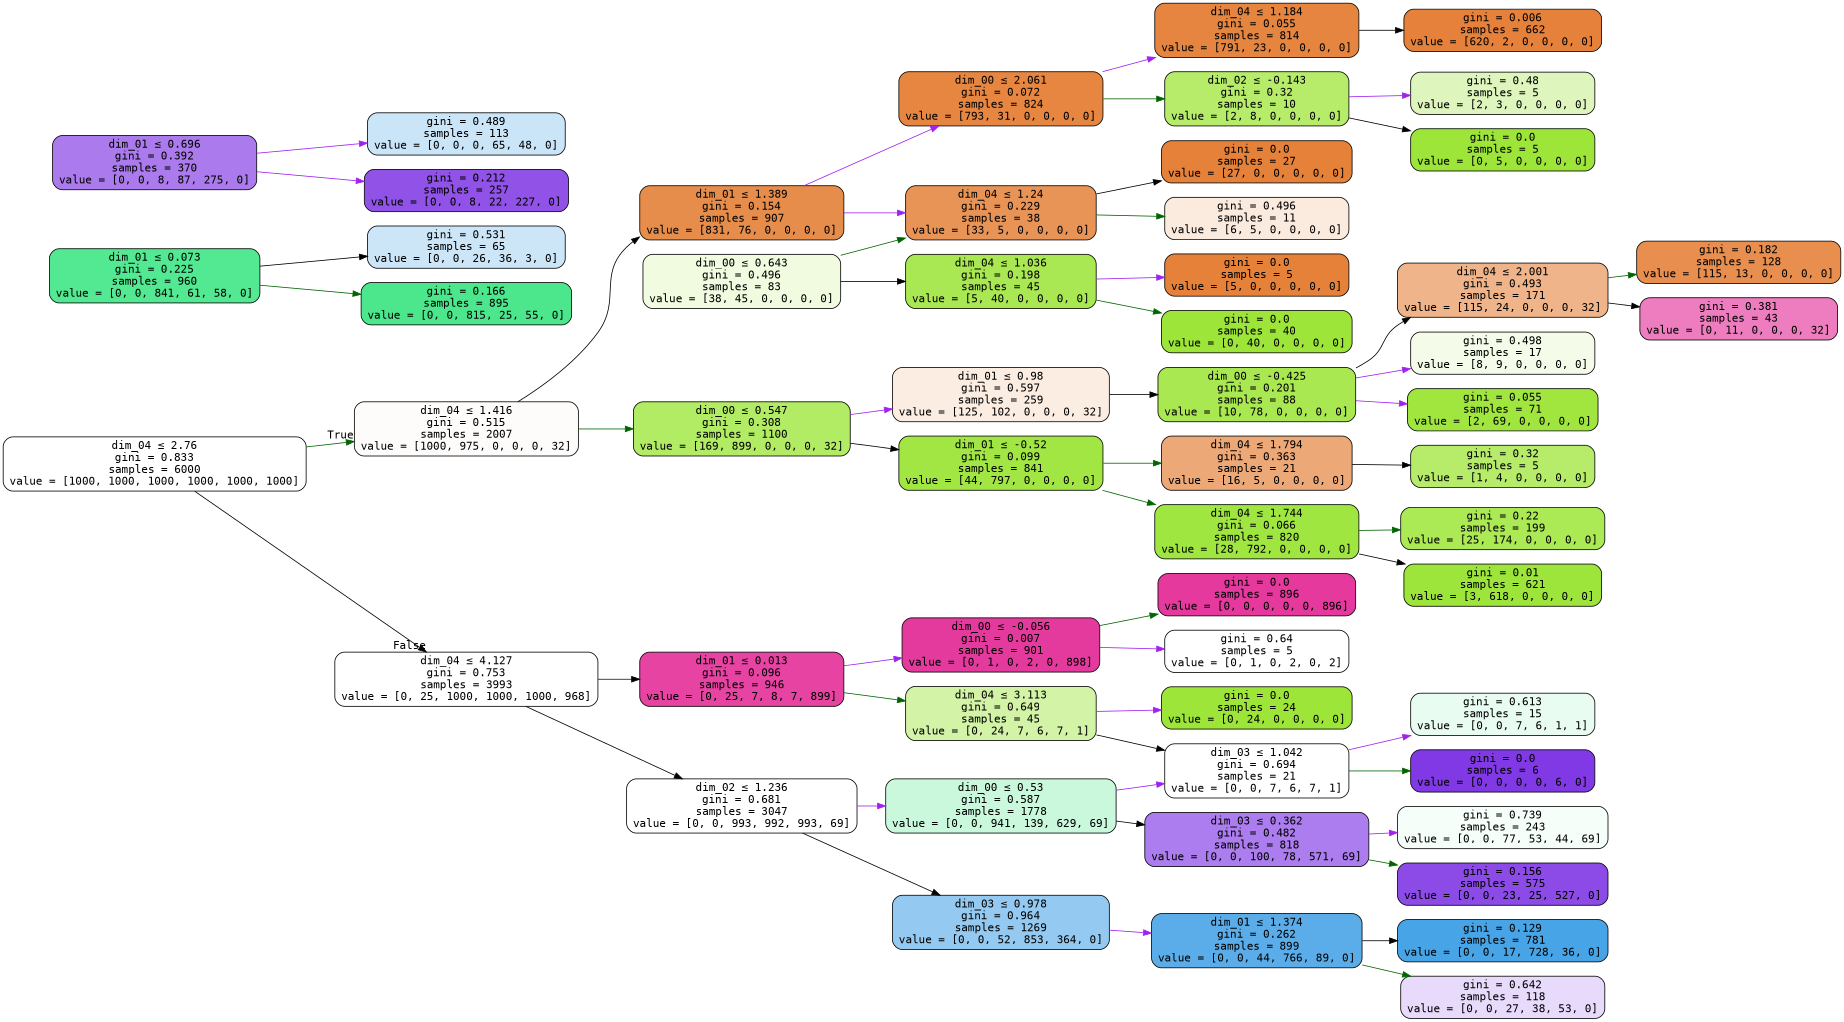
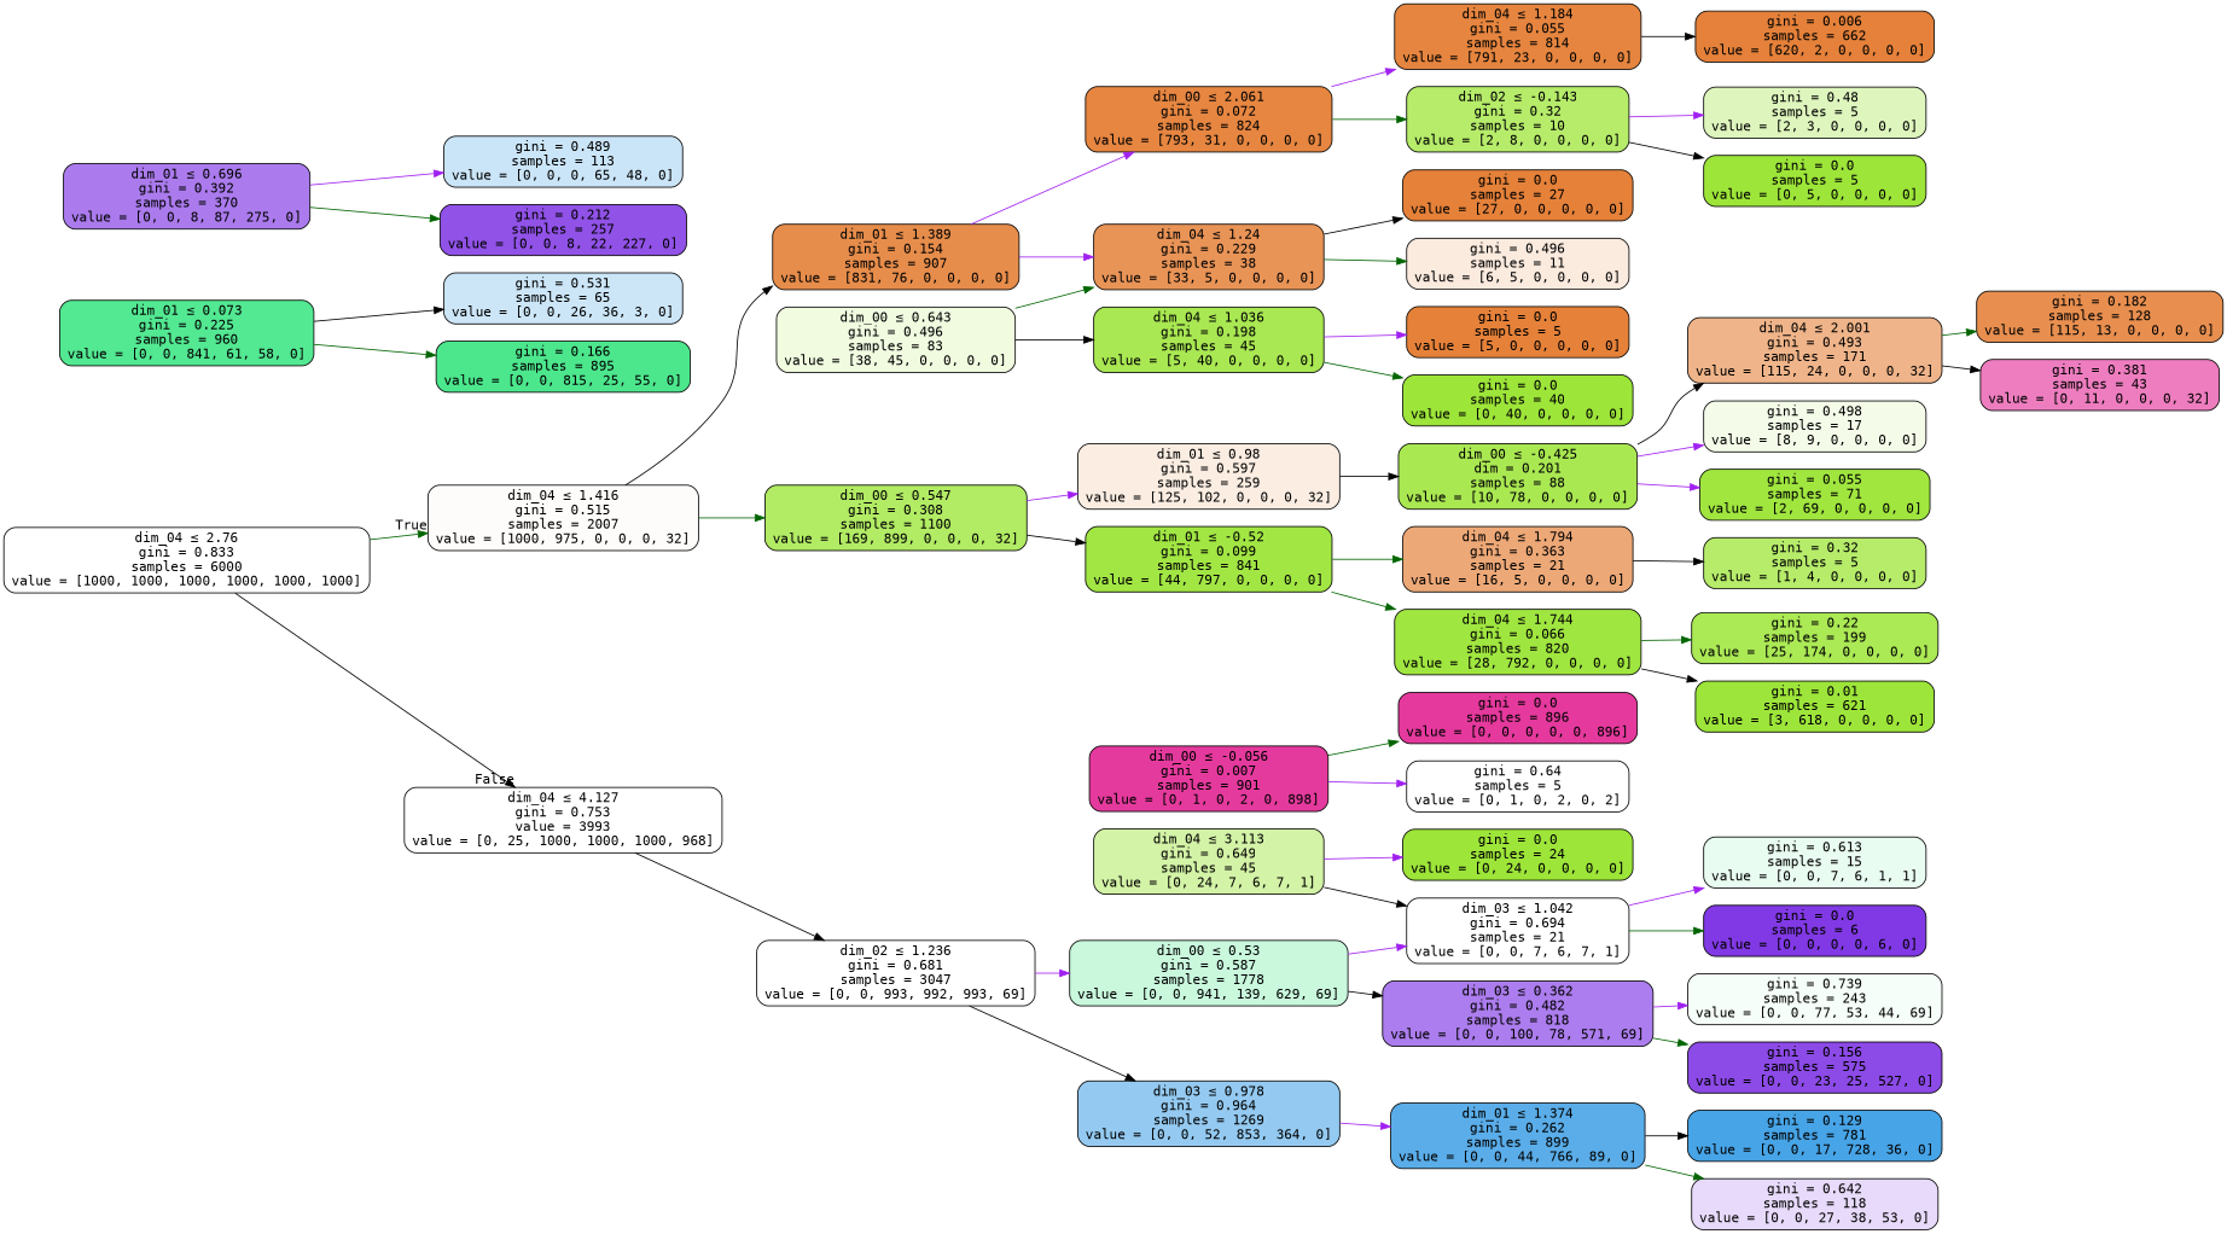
  digraph {
    fontname="DejaVu Sans Mono"
    rankdir=LR
    node [color=black fillcolor="#ffffff" fontname="DejaVu Sans Mono" shape=box style="filled, rounded"]
    edge [color=black fontname="DejaVu Sans Mono"]
    n1 [label=<dim_04 &le; 2.76<br/>gini = 0.833<br/>samples = 6000<br/>value = [1000, 1000, 1000, 1000, 1000, 1000]>]
    n2 [fillcolor="#fefcfa" label=<dim_04 &le; 1.416<br/>gini = 0.515<br/>samples = 2007<br/>value = [1000, 975, 0, 0, 0, 32]>]
-   n3 [label=<dim_04 &le; 4.127<br/>gini = 0.753<br/>samples = 3993<br/>value = [0, 25, 1000, 1000, 1000, 968]>]
+   n3 [label=<dim_04 &le; 4.127<br/>gini = 0.753<br/>value = 3993<br/>value = [0, 25, 1000, 1000, 1000, 968]>]
    n4 [fillcolor="#e78d4b" label=<dim_01 &le; 1.389<br/>gini = 0.154<br/>samples = 907<br/>value = [831, 76, 0, 0, 0, 0]>]
    n5 [fillcolor="#b2eb64" label=<dim_00 &le; 0.547<br/>gini = 0.308<br/>samples = 1100<br/>value = [169, 899, 0, 0, 0, 32]>]
-   n6 [fillcolor="#e643a2" label=<dim_01 &le; 0.013<br/>gini = 0.096<br/>samples = 946<br/>value = [0, 25, 7, 8, 7, 899]>]
    n7 [label=<dim_02 &le; 1.236<br/>gini = 0.681<br/>samples = 3047<br/>value = [0, 0, 993, 992, 993, 69]>]
    n8 [fillcolor="#e68641" label=<dim_00 &le; 2.061<br/>gini = 0.072<br/>samples = 824<br/>value = [793, 31, 0, 0, 0, 0]>]
    n9 [fillcolor="#e99457" label=<dim_04 &le; 1.24<br/>gini = 0.229<br/>samples = 38<br/>value = [33, 5, 0, 0, 0, 0]>]
    n10 [fillcolor="#fbede2" label=<dim_01 &le; 0.98<br/>gini = 0.597<br/>samples = 259<br/>value = [125, 102, 0, 0, 0, 32]>]
    n11 [fillcolor="#a2e644" label=<dim_01 &le; -0.52<br/>gini = 0.099<br/>samples = 841<br/>value = [44, 797, 0, 0, 0, 0]>]
    n12 [fillcolor="#e6853f" label=<dim_04 &le; 1.184<br/>gini = 0.055<br/>samples = 814<br/>value = [791, 23, 0, 0, 0, 0]>]
    n13 [fillcolor="#b6ec6a" label=<dim_02 &le; -0.143<br/>gini = 0.32<br/>samples = 10<br/>value = [2, 8, 0, 0, 0, 0]>]
    n14 [fillcolor="#f0fbe0" label=<dim_00 &le; 0.643<br/>gini = 0.496<br/>samples = 83<br/>value = [38, 45, 0, 0, 0, 0]>]
    n15 [fillcolor="#a9e852" label=<dim_04 &le; 1.036<br/>gini = 0.198<br/>samples = 45<br/>value = [5, 40, 0, 0, 0, 0]>]
    n16 [fillcolor="#e5813a" label=<gini = 0.006<br/>samples = 662<br/>value = [620, 2, 0, 0, 0, 0]>]
    n17 [fillcolor="#def6bd" label=<gini = 0.48<br/>samples = 5<br/>value = [2, 3, 0, 0, 0, 0]>]
    n18 [fillcolor="#9de539" label=<gini = 0.0<br/>samples = 5<br/>value = [0, 5, 0, 0, 0, 0]>]
    n19 [fillcolor="#e58139" label=<gini = 0.0<br/>samples = 27<br/>value = [27, 0, 0, 0, 0, 0]>]
    n20 [fillcolor="#fbeade" label=<gini = 0.496<br/>samples = 11<br/>value = [6, 5, 0, 0, 0, 0]>]
    n21 [fillcolor="#e58139" label=<gini = 0.0<br/>samples = 5<br/>value = [5, 0, 0, 0, 0, 0]>]
    n22 [fillcolor="#9de539" label=<gini = 0.0<br/>samples = 40<br/>value = [0, 40, 0, 0, 0, 0]>]
-   n23 [fillcolor="#aae852" label=<dim_00 &le; -0.425<br/>gini = 0.201<br/>samples = 88<br/>value = [10, 78, 0, 0, 0, 0]>]
+   n23 [fillcolor="#aae852" label=<dim_00 &le; -0.425<br/>dim = 0.201<br/>samples = 88<br/>value = [10, 78, 0, 0, 0, 0]>]
    n24 [fillcolor="#eda877" label=<dim_04 &le; 1.794<br/>gini = 0.363<br/>samples = 21<br/>value = [16, 5, 0, 0, 0, 0]>]
    n25 [fillcolor="#a0e640" label=<dim_04 &le; 1.744<br/>gini = 0.066<br/>samples = 820<br/>value = [28, 792, 0, 0, 0, 0]>]
    n26 [fillcolor="#efb489" label=<dim_04 &le; 2.001<br/>gini = 0.493<br/>samples = 171<br/>value = [115, 24, 0, 0, 0, 32]>]
    n27 [fillcolor="#e88f4f" label=<gini = 0.182<br/>samples = 128<br/>value = [115, 13, 0, 0, 0, 0]>]
    n28 [fillcolor="#ee7dbf" label=<gini = 0.381<br/>samples = 43<br/>value = [0, 11, 0, 0, 0, 32]>]
    n29 [fillcolor="#f4fce9" label=<gini = 0.498<br/>samples = 17<br/>value = [8, 9, 0, 0, 0, 0]>]
    n30 [fillcolor="#a0e63f" label=<gini = 0.055<br/>samples = 71<br/>value = [2, 69, 0, 0, 0, 0]>]
    n31 [fillcolor="#b6ec6a" label=<gini = 0.32<br/>samples = 5<br/>value = [1, 4, 0, 0, 0, 0]>]
    n32 [fillcolor="#abe955" label=<gini = 0.22<br/>samples = 199<br/>value = [25, 174, 0, 0, 0, 0]>]
    n33 [fillcolor="#9de53a" label=<gini = 0.01<br/>samples = 621<br/>value = [3, 618, 0, 0, 0, 0]>]
    n34 [fillcolor="#e53a9d" label=<dim_00 &le; -0.056<br/>gini = 0.007<br/>samples = 901<br/>value = [0, 1, 0, 2, 0, 898]>]
    n35 [fillcolor="#d3f3a6" label=<dim_04 &le; 3.113<br/>gini = 0.649<br/>samples = 45<br/>value = [0, 24, 7, 6, 7, 1]>]
    n36 [fillcolor="#c9f8dd" label=<dim_00 &le; 0.53<br/>gini = 0.587<br/>samples = 1778<br/>value = [0, 0, 941, 139, 629, 69]>]
    n37 [fillcolor="#94caf1" label=<dim_03 &le; 0.978<br/>gini = 0.964<br/>samples = 1269<br/>value = [0, 0, 52, 853, 364, 0]>]
    n38 [fillcolor="#e5399d" label=<gini = 0.0<br/>samples = 896<br/>value = [0, 0, 0, 0, 0, 896]>]
    n39 [label=<gini = 0.64<br/>samples = 5<br/>value = [0, 1, 0, 2, 0, 2]>]
    n40 [fillcolor="#9de539" label=<gini = 0.0<br/>samples = 24<br/>value = [0, 24, 0, 0, 0, 0]>]
    n41 [label=<dim_03 &le; 1.042<br/>gini = 0.694<br/>samples = 21<br/>value = [0, 0, 7, 6, 7, 1]>]
    n42 [fillcolor="#e9fcf1" label=<gini = 0.613<br/>samples = 15<br/>value = [0, 0, 7, 6, 1, 1]>]
    n43 [fillcolor="#8139e5" label=<gini = 0.0<br/>samples = 6<br/>value = [0, 0, 0, 0, 6, 0]>]
    n44 [fillcolor="#ac7dee" label=<dim_03 &le; 0.362<br/>gini = 0.482<br/>samples = 818<br/>value = [0, 0, 100, 78, 571, 69]>]
    n45 [fillcolor="#5aade9" label=<dim_01 &le; 1.374<br/>gini = 0.262<br/>samples = 899<br/>value = [0, 0, 44, 766, 89, 0]>]
    n46 [fillcolor="#f6fef9" label=<gini = 0.739<br/>samples = 243<br/>value = [0, 0, 77, 53, 44, 69]>]
    n47 [fillcolor="#8c4ae7" label=<gini = 0.156<br/>samples = 575<br/>value = [0, 0, 23, 25, 527, 0]>]
    n48 [fillcolor="#53e892" label=<dim_01 &le; 0.073<br/>gini = 0.225<br/>samples = 960<br/>value = [0, 0, 841, 61, 58, 0]>]
    n49 [fillcolor="#cce6f8" label=<gini = 0.531<br/>samples = 65<br/>value = [0, 0, 26, 36, 3, 0]>]
    n50 [fillcolor="#4ce78d" label=<gini = 0.166<br/>samples = 895<br/>value = [0, 0, 815, 25, 55, 0]>]
    n51 [fillcolor="#47a4e7" label=<gini = 0.129<br/>samples = 781<br/>value = [0, 0, 17, 728, 36, 0]>]
    n52 [fillcolor="#e7dafa" label=<gini = 0.642<br/>samples = 118<br/>value = [0, 0, 27, 38, 53, 0]>]
    n53 [fillcolor="#ab7bee" label=<dim_01 &le; 0.696<br/>gini = 0.392<br/>samples = 370<br/>value = [0, 0, 8, 87, 275, 0]>]
    n54 [fillcolor="#cbe5f8" label=<gini = 0.489<br/>samples = 113<br/>value = [0, 0, 0, 65, 48, 0]>]
    n55 [fillcolor="#9152e8" label=<gini = 0.212<br/>samples = 257<br/>value = [0, 0, 8, 22, 227, 0]>]
    n1 -> n2 [color=darkgreen headlabel=True labelangle=45 labeldistance=2.5]
    n1 -> n3 [headlabel=False labelangle=-45 labeldistance=2.5]
    n2 -> n4
    n2 -> n5 [color=darkgreen]
-   n3 -> n6
    n3 -> n7
    n4 -> n8 [color=purple]
    n4 -> n9 [color=purple]
    n5 -> n10 [color=purple]
    n5 -> n11
-   n6 -> n34 [color=purple]
-   n6 -> n35 [color=darkgreen]
    n7 -> n36 [color=purple]
    n7 -> n37
    n8 -> n12 [color=purple]
    n8 -> n13 [color=darkgreen]
    n9 -> n19
    n9 -> n20 [color=darkgreen]
    n10 -> n23
    n11 -> n24 [color=darkgreen]
    n11 -> n25 [color=darkgreen]
    n12 -> n16
    n13 -> n17 [color=purple]
    n13 -> n18
    n14 -> n9 [color=darkgreen]
    n14 -> n15
    n15 -> n21 [color=purple]
    n15 -> n22 [color=darkgreen]
    n23 -> n26
    n23 -> n29 [color=purple]
    n23 -> n30 [color=purple]
    n24 -> n31
    n25 -> n32 [color=darkgreen]
    n25 -> n33
    n26 -> n27 [color=darkgreen]
    n26 -> n28
    n34 -> n38 [color=darkgreen]
    n34 -> n39 [color=purple]
    n35 -> n40 [color=purple]
    n35 -> n41
    n36 -> n41 [color=purple]
    n36 -> n44
    n37 -> n45 [color=purple]
    n41 -> n42 [color=purple]
    n41 -> n43 [color=darkgreen]
    n44 -> n46 [color=purple]
    n44 -> n47 [color=darkgreen]
    n45 -> n51
    n45 -> n52 [color=darkgreen]
    n48 -> n49
    n48 -> n50 [color=darkgreen]
    n53 -> n54 [color=purple]
-   n53 -> n55 [color=purple]
+   n53 -> n55 [color=darkgreen]
  }
